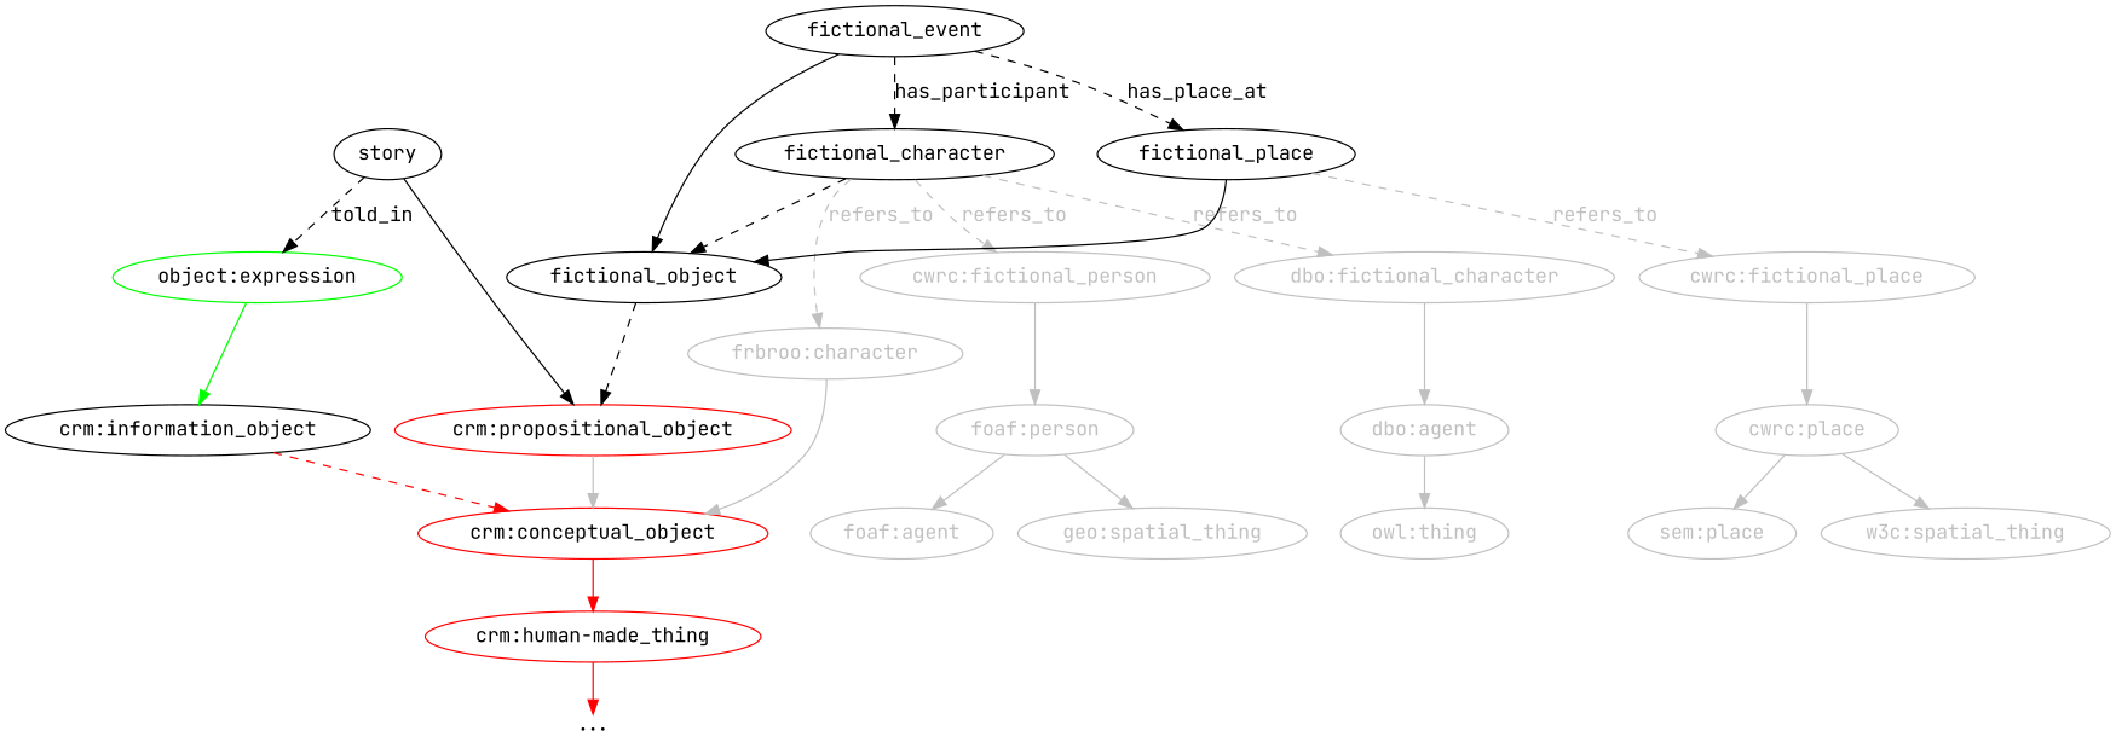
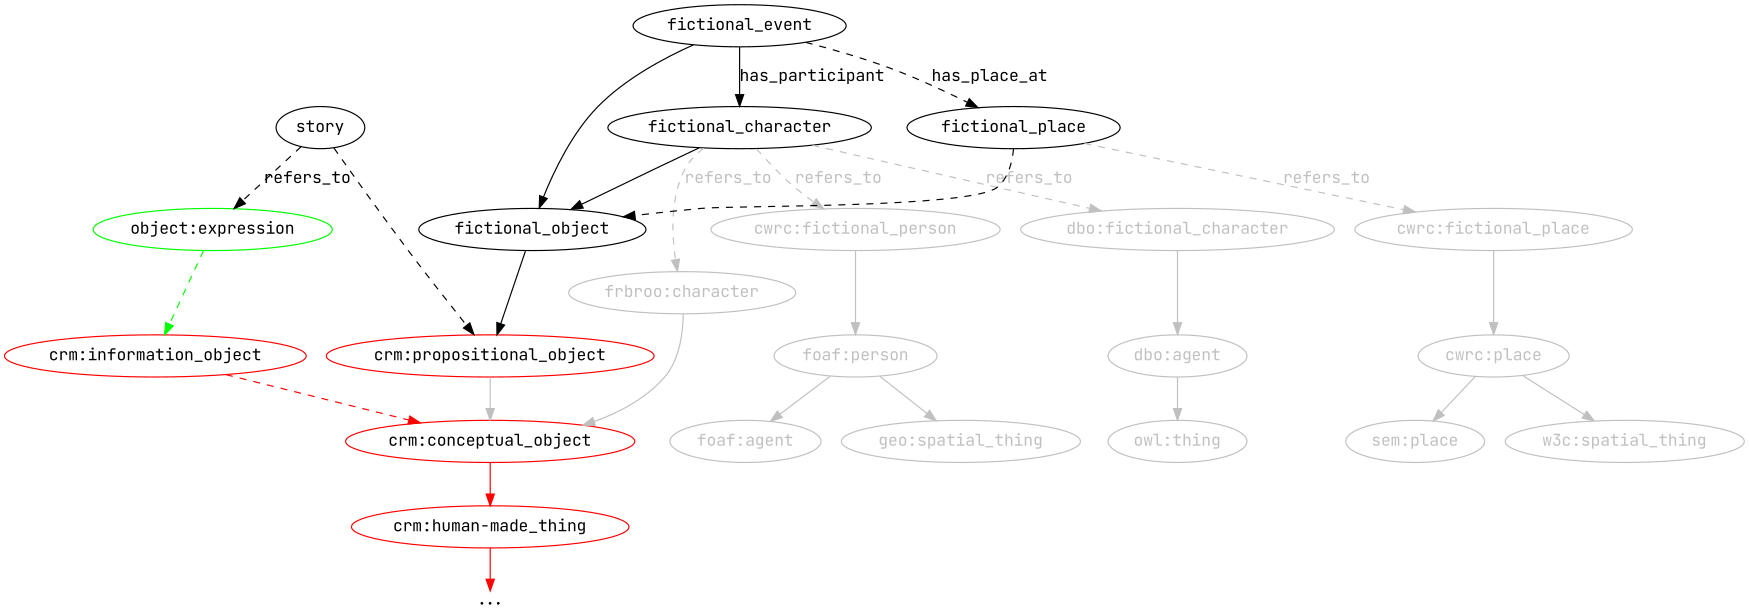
  digraph {
    fontname="JetBrains Mono"
    node [color=grey fontname="JetBrains Mono" fontcolor=grey]
    edge [color=grey fontname="JetBrains Mono"]
    n1 [color=red label="..." shape=plain fontcolor=""]
    n2 [color=red label="crm:human-made_thing" fontcolor=""]
    n3 [color=red label="crm:conceptual_object" fontcolor=""]
    n4 [color=red label="crm:propositional_object" fontcolor=""]
-   n5 [color=black label="crm:information_object" fontcolor=""]
+   n5 [color=red label="crm:information_object" fontcolor=""]
    n6 [color=green label="object:expression" fontcolor=""]
    n7 [label="frbroo:character"]
    story [color="" fontcolor=""]
    fictional_object [color="" fontcolor=""]
    fictional_event [color="" fontcolor=""]
    fictional_character [color="" fontcolor=""]
    fictional_place [color="" fontcolor=""]
    n13 [label="cwrc:fictional_person"]
    n14 [label="dbo:fictional_character"]
    n15 [label="cwrc:fictional_place"]
    n16 [label="foaf:person"]
    n17 [label="dbo:agent"]
    n18 [label="cwrc:place"]
    n19 [label="foaf:agent"]
    n20 [label="geo:spatial_thing"]
    n21 [label="sem:place"]
    n22 [label="w3c:spatial_thing"]
    n23 [label="owl:thing"]
    n2 -> n1 [color=red]
    n3 -> n2 [color=red]
    n4 -> n3
    n5 -> n3 [color=red style=dashed]
-   n6 -> n5 [color=green]
+   n6 -> n5 [color=green style=dashed]
    n7 -> n3
-   story -> n4 [color=""]
-   story -> n6 [label=told_in style=dashed color=""]
-   fictional_object -> n4 [style=dashed color=""]
+   story -> n4 [style=dashed color=""]
+   story -> n6 [label=refers_to style=dashed color=""]
+   fictional_object -> n4 [color=""]
    fictional_event -> fictional_object [color=""]
-   fictional_event -> fictional_character [label=has_participant style=dashed color=""]
+   fictional_event -> fictional_character [label=has_participant style=solid color=""]
    fictional_event -> fictional_place [label=has_place_at style=dashed color=""]
    fictional_character -> n7 [fontcolor=grey label=refers_to style=dashed]
-   fictional_character -> fictional_object [style=dashed color=""]
+   fictional_character -> fictional_object [color=""]
    fictional_character -> n13 [fontcolor=grey label=refers_to style=dashed]
    fictional_character -> n14 [fontcolor=grey label=refers_to style=dashed]
-   fictional_place -> fictional_object [color=""]
+   fictional_place -> fictional_object [style=dashed color=""]
    fictional_place -> n15 [fontcolor=grey label=refers_to style=dashed]
    n13 -> n16
    n14 -> n17
    n15 -> n18
    n16 -> n19
    n16 -> n20
    n17 -> n23
    n18 -> n21
    n18 -> n22
  }
